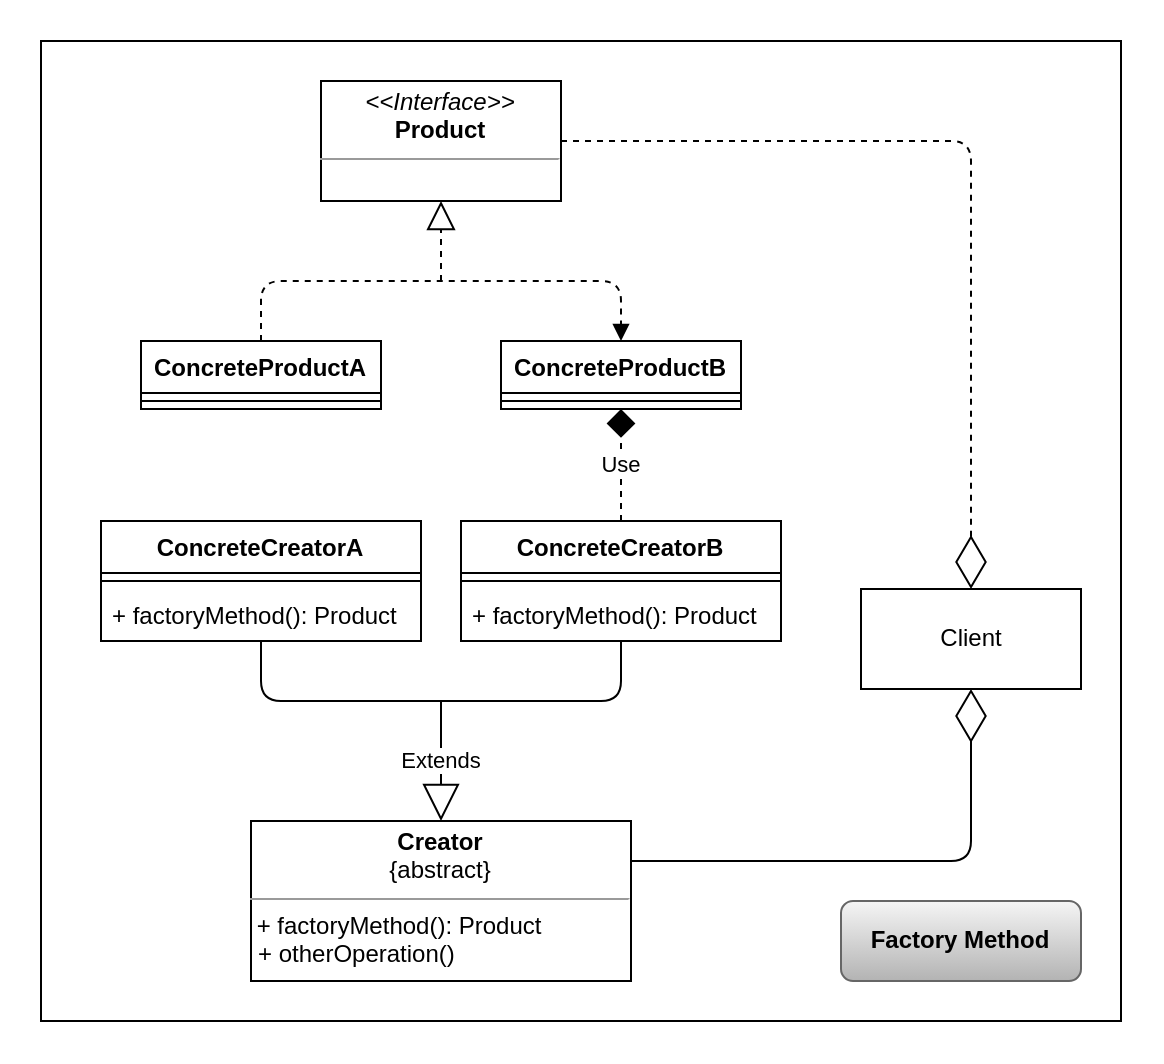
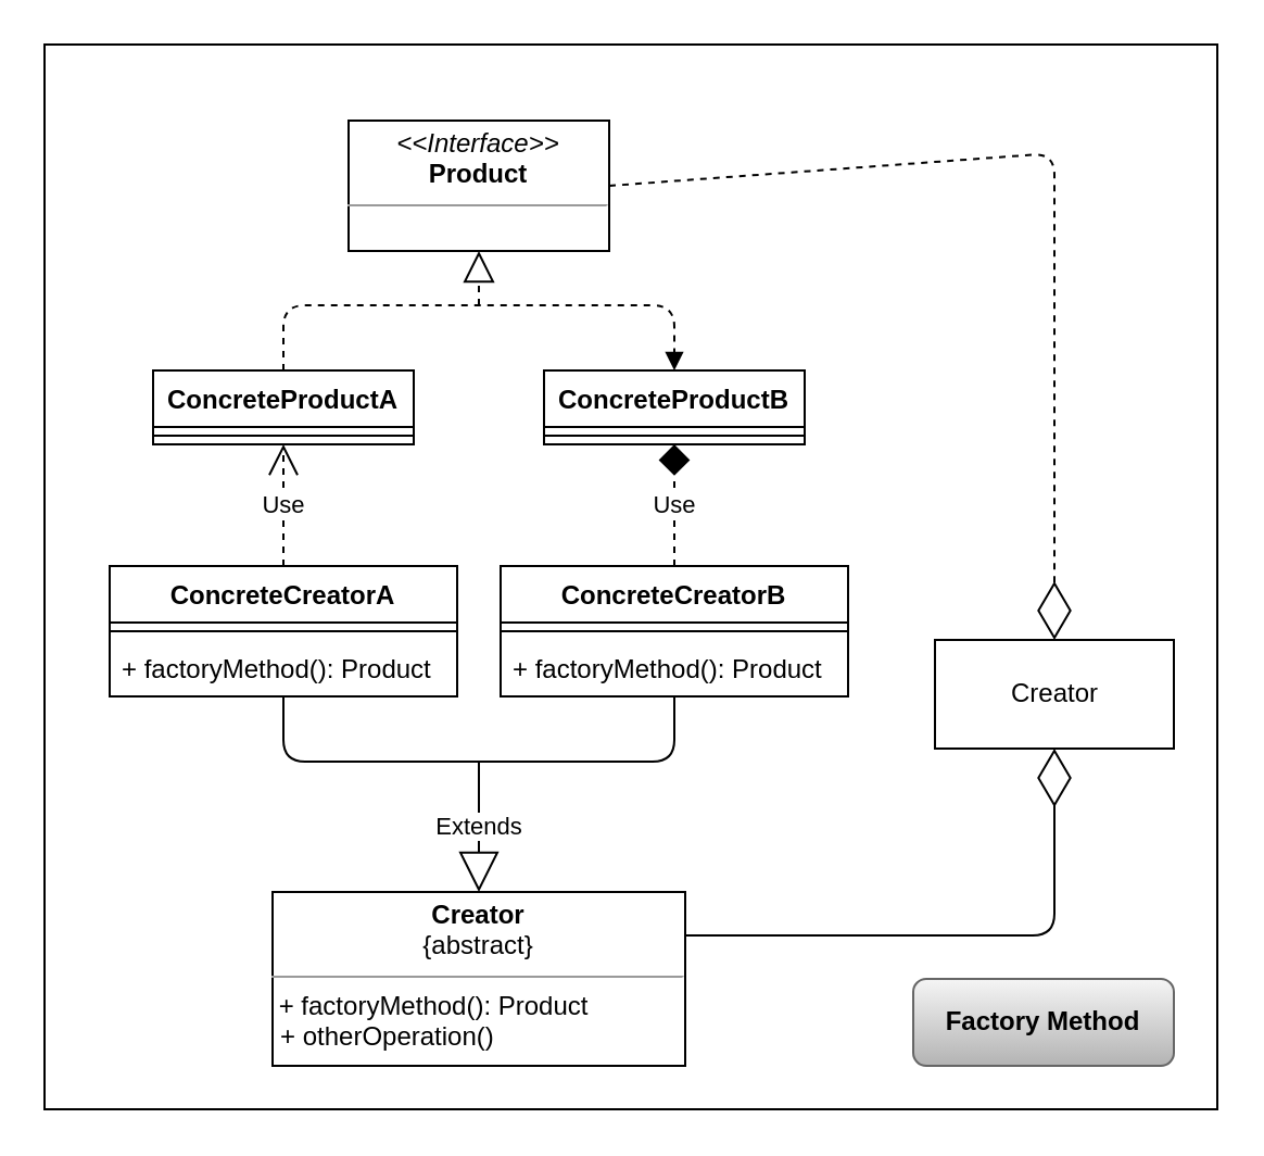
  <mxCell id="0" />
  <mxCell id="1" parent="0" />
  <mxCell id="2" value="" style="rounded=0;whiteSpace=wrap;html=1;" vertex="1" parent="1"><mxGeometry x="20" y="20" width="540" height="490" as="geometry" /></mxCell>
- <mxCell id="3" value="&lt;p style=&quot;margin: 0px ; margin-top: 4px ; text-align: center&quot;&gt;&lt;i&gt;&amp;lt;&amp;lt;Interface&amp;gt;&amp;gt;&lt;/i&gt;&lt;br&gt;&lt;b&gt;Product&lt;/b&gt;&lt;/p&gt;&lt;hr size=&quot;1&quot;&gt;&lt;p style=&quot;margin: 0px ; margin-left: 4px&quot;&gt;&lt;br&gt;&lt;/p&gt;" style="verticalAlign=top;align=left;overflow=fill;fontSize=12;fontFamily=Helvetica;html=1;" parent="1" vertex="1"><mxGeometry x="160" y="40" width="120" height="60" as="geometry" /></mxCell>
+ <mxCell id="3" value="&lt;p style=&quot;margin: 0px ; margin-top: 4px ; text-align: center&quot;&gt;&lt;i&gt;&amp;lt;&amp;lt;Interface&amp;gt;&amp;gt;&lt;/i&gt;&lt;br&gt;&lt;b&gt;Product&lt;/b&gt;&lt;/p&gt;&lt;hr size=&quot;1&quot;&gt;&lt;p style=&quot;margin: 0px ; margin-left: 4px&quot;&gt;&lt;br&gt;&lt;/p&gt;" style="verticalAlign=top;align=left;overflow=fill;fontSize=12;fontFamily=Helvetica;html=1;" parent="1" vertex="1"><mxGeometry x="160" y="55" width="120" height="60" as="geometry" /></mxCell>
  <mxCell id="4" value="" style="endArrow=block;dashed=1;endFill=0;endSize=12;html=1;entryX=0.5;entryY=1;entryDx=0;entryDy=0;" parent="1" target="3" edge="1"><mxGeometry width="160" relative="1" as="geometry"><mxPoint y="140" as="sourcePoint" x="220" /><mxPoint x="400" y="370" as="targetPoint" /></mxGeometry></mxCell>
  <mxCell id="5" value="&lt;p style=&quot;margin: 0px ; margin-top: 4px ; text-align: center&quot;&gt;&lt;b&gt;Creator&lt;/b&gt;&lt;br&gt;{abstract}&lt;/p&gt;&lt;hr size=&quot;1&quot;&gt;&amp;nbsp;+ factoryMethod(): Product&lt;p style=&quot;margin: 0px ; margin-left: 4px&quot;&gt;+ otherOperation()&lt;/p&gt;" style="verticalAlign=top;align=left;overflow=fill;fontSize=12;fontFamily=Helvetica;html=1;" parent="1" vertex="1"><mxGeometry x="125" y="410" width="190" height="80" as="geometry" /></mxCell>
  <mxCell id="6" value="" style="endArrow=diamondThin;endFill=0;endSize=24;html=1;exitX=1;exitY=0.5;exitDx=0;exitDy=0;entryX=0.5;entryY=0;entryDx=0;entryDy=0;dashed=1;" edge="1" parent="1" source="3" target="22"><mxGeometry width="160" relative="1" as="geometry"><mxPoint x="590" y="150" as="sourcePoint" /><mxPoint x="735" y="340" as="targetPoint" /><Array as="points"><mxPoint x="485" y="70" /></Array></mxGeometry></mxCell>
  <mxCell id="7" value="" style="endArrow=block;dashed=1;html=1;exitX=0.5;exitY=0;exitDx=0;exitDy=0;entryX=0.5;entryY=0;entryDx=0;entryDy=0;" edge="1" parent="1" source="8" target="10"><mxGeometry width="50" height="50" relative="1" as="geometry"><mxPoint x="-150" y="250" as="sourcePoint" /><mxPoint x="0" y="80" as="targetPoint" /><Array as="points"><mxPoint x="130" y="140" /><mxPoint x="310" y="140" /></Array></mxGeometry></mxCell>
  <mxCell id="8" value="ConcreteProductA" style="swimlane;fontStyle=1;align=center;verticalAlign=top;childLayout=stackLayout;horizontal=1;startSize=26;horizontalStack=0;resizeParent=1;resizeParentMax=0;resizeLast=0;collapsible=1;marginBottom=0;" parent="1" vertex="1"><mxGeometry x="70" y="170" width="120" height="34" as="geometry" /></mxCell>
  <mxCell id="9" value="" style="line;strokeWidth=1;fillColor=none;align=left;verticalAlign=middle;spacingTop=-1;spacingLeft=3;spacingRight=3;rotatable=0;labelPosition=right;points=[];portConstraint=eastwest;" parent="8" vertex="1"><mxGeometry y="26" width="120" height="8" as="geometry" /></mxCell>
  <mxCell id="10" value="ConcreteProductB" style="swimlane;fontStyle=1;align=center;verticalAlign=top;childLayout=stackLayout;horizontal=1;startSize=26;horizontalStack=0;resizeParent=1;resizeParentMax=0;resizeLast=0;collapsible=1;marginBottom=0;" parent="1" vertex="1"><mxGeometry x="250" y="170" width="120" height="34" as="geometry" /></mxCell>
  <mxCell id="11" value="" style="line;strokeWidth=1;fillColor=none;align=left;verticalAlign=middle;spacingTop=-1;spacingLeft=3;spacingRight=3;rotatable=0;labelPosition=right;points=[];portConstraint=eastwest;" parent="10" vertex="1"><mxGeometry y="26" width="120" height="8" as="geometry" /></mxCell>
  <mxCell id="12" value="Extends" style="endArrow=block;endSize=16;endFill=0;html=1;entryX=0.5;entryY=0;entryDx=0;entryDy=0;" edge="1" parent="1" target="5"><mxGeometry width="160" relative="1" as="geometry"><mxPoint y="350" as="sourcePoint" x="220" /><mxPoint x="160" y="510" as="targetPoint" /></mxGeometry></mxCell>
  <mxCell id="13" value="" style="endArrow=none;html=1;entryX=0.5;entryY=1;entryDx=0;entryDy=0;entryPerimeter=0;exitX=0.5;exitY=1;exitDx=0;exitDy=0;exitPerimeter=0;" edge="1" parent="1" source="18" target="21"><mxGeometry width="50" height="50" relative="1" as="geometry"><mxPoint x="-50" y="420" as="sourcePoint" /><mxPoint x="0" y="370" as="targetPoint" /><Array as="points"><mxPoint x="130" y="350" /><mxPoint x="310" y="350" /></Array></mxGeometry></mxCell>
+ <mxCell id="14" value="Use" style="endArrow=open;endSize=12;dashed=1;html=1;entryX=0.5;entryY=1;entryDx=0;entryDy=0;exitX=0.5;exitY=0;exitDx=0;exitDy=0;" edge="1" parent="1" source="16" target="8"><mxGeometry width="160" relative="1" as="geometry"><mxPoint x="-100" y="330" as="sourcePoint" /><mxPoint x="60" y="330" as="targetPoint" /></mxGeometry></mxCell>
  <mxCell id="15" value="Use" style="endArrow=diamond;endSize=12;dashed=1;html=1;entryX=0.5;entryY=1;entryDx=0;entryDy=0;exitX=0.5;exitY=0;exitDx=0;exitDy=0;" edge="1" parent="1" source="19" target="10"><mxGeometry width="160" relative="1" as="geometry"><mxPoint x="-180" y="370" as="sourcePoint" /><mxPoint x="-20" y="370" as="targetPoint" /></mxGeometry></mxCell>
  <mxCell id="16" value="ConcreteCreatorA" style="swimlane;fontStyle=1;align=center;verticalAlign=top;childLayout=stackLayout;horizontal=1;startSize=26;horizontalStack=0;resizeParent=1;resizeParentMax=0;resizeLast=0;collapsible=1;marginBottom=0;" parent="1" vertex="1"><mxGeometry x="50" y="260" width="160" height="60" as="geometry" /></mxCell>
  <mxCell id="17" value="" style="line;strokeWidth=1;fillColor=none;align=left;verticalAlign=middle;spacingTop=-1;spacingLeft=3;spacingRight=3;rotatable=0;labelPosition=right;points=[];portConstraint=eastwest;" parent="16" vertex="1"><mxGeometry y="26" width="160" height="8" as="geometry" /></mxCell>
  <mxCell id="18" value="+ factoryMethod(): Product" style="text;strokeColor=none;fillColor=none;align=left;verticalAlign=top;spacingLeft=4;spacingRight=4;overflow=hidden;rotatable=0;points=[[0,0.5],[1,0.5]];portConstraint=eastwest;" parent="16" vertex="1"><mxGeometry y="34" width="160" height="26" as="geometry" /></mxCell>
  <mxCell id="19" value="ConcreteCreatorB" style="swimlane;fontStyle=1;align=center;verticalAlign=top;childLayout=stackLayout;horizontal=1;startSize=26;horizontalStack=0;resizeParent=1;resizeParentMax=0;resizeLast=0;collapsible=1;marginBottom=0;" parent="1" vertex="1"><mxGeometry x="230" y="260" width="160" height="60" as="geometry" /></mxCell>
  <mxCell id="20" value="" style="line;strokeWidth=1;fillColor=none;align=left;verticalAlign=middle;spacingTop=-1;spacingLeft=3;spacingRight=3;rotatable=0;labelPosition=right;points=[];portConstraint=eastwest;" parent="19" vertex="1"><mxGeometry y="26" width="160" height="8" as="geometry" /></mxCell>
  <mxCell id="21" value="+ factoryMethod(): Product" style="text;strokeColor=none;fillColor=none;align=left;verticalAlign=top;spacingLeft=4;spacingRight=4;overflow=hidden;rotatable=0;points=[[0,0.5],[1,0.5]];portConstraint=eastwest;" parent="19" vertex="1"><mxGeometry y="34" width="160" height="26" as="geometry" /></mxCell>
- <mxCell id="22" value="Client" style="html=1;" vertex="1" parent="1"><mxGeometry x="430" y="294" width="110" height="50" as="geometry" /></mxCell>
+ <mxCell id="22" value="Creator" style="html=1;" vertex="1" parent="1"><mxGeometry x="430" y="294" width="110" height="50" as="geometry" /></mxCell>
  <mxCell id="23" value="" style="endArrow=diamondThin;endFill=0;endSize=24;html=1;entryX=0.5;entryY=1;entryDx=0;entryDy=0;exitX=1;exitY=0.25;exitDx=0;exitDy=0;" edge="1" parent="1" source="5" target="22"><mxGeometry width="160" relative="1" as="geometry"><mxPoint x="480" y="540" as="sourcePoint" /><mxPoint x="640" y="540" as="targetPoint" /><Array as="points"><mxPoint x="485" y="430" /></Array></mxGeometry></mxCell>
  <mxCell id="24" value="Factory Method" style="whiteSpace=wrap;html=1;fontStyle=1;gradientColor=#b3b3b3;fillColor=#f5f5f5;strokeColor=#666666;rounded=1;" vertex="1" parent="1"><mxGeometry x="420" y="450" width="120" height="40" as="geometry" /></mxCell>
